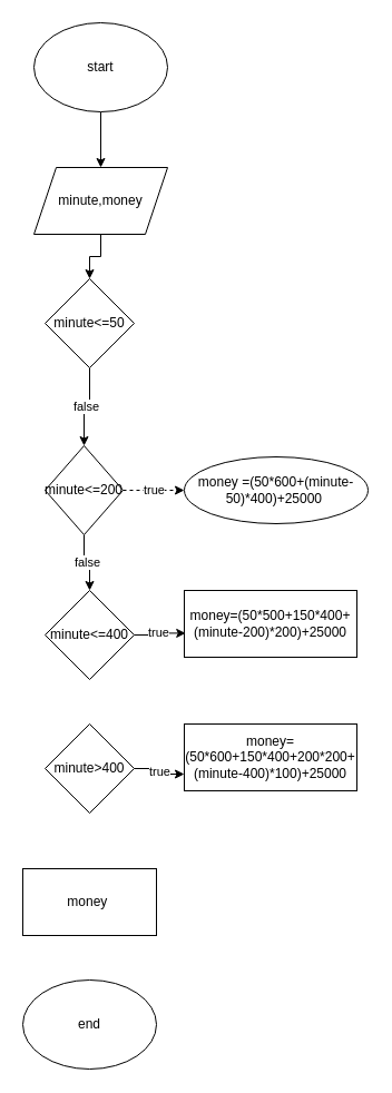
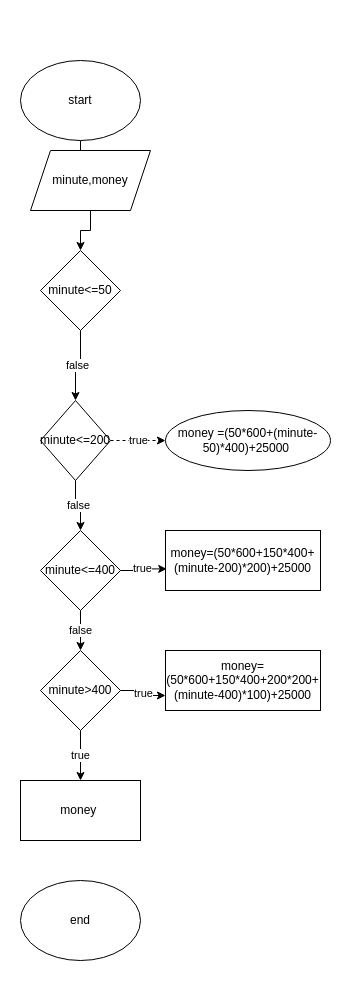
  <mxCell id="0" />
  <mxCell id="1" parent="0" />
  <mxCell id="2" style="edgeStyle=orthogonalEdgeStyle;rounded=0;orthogonalLoop=1;jettySize=auto;html=1;entryX=0.5;entryY=0;entryDx=0;entryDy=0;" parent="1" source="3" target="5" edge="1"><mxGeometry relative="1" as="geometry" /></mxCell>
- <mxCell id="3" value="start" style="ellipse;whiteSpace=wrap;html=1;" parent="1" vertex="1"><mxGeometry x="30" y="20" width="120" height="80" as="geometry" /></mxCell>
+ <mxCell id="3" value="start" style="ellipse;whiteSpace=wrap;html=1;" parent="1" vertex="1"><mxGeometry x="20" y="60" width="120" height="80" as="geometry" /></mxCell>
  <mxCell id="4" style="edgeStyle=orthogonalEdgeStyle;rounded=0;orthogonalLoop=1;jettySize=auto;html=1;" parent="1" source="5" target="7" edge="1"><mxGeometry relative="1" as="geometry" /></mxCell>
  <mxCell id="5" value="minute,money" style="shape=parallelogram;perimeter=parallelogramPerimeter;whiteSpace=wrap;html=1;fixedSize=1;" parent="1" vertex="1"><mxGeometry x="30" y="150" width="120" height="60" as="geometry" /></mxCell>
  <mxCell id="6" value="false" style="edgeStyle=orthogonalEdgeStyle;rounded=0;orthogonalLoop=1;jettySize=auto;html=1;entryX=0.5;entryY=0;entryDx=0;entryDy=0;" parent="1" source="7" target="10" edge="1"><mxGeometry relative="1" as="geometry" /></mxCell>
  <mxCell id="7" value="minute&amp;lt;=50" style="rhombus;whiteSpace=wrap;html=1;" parent="1" vertex="1"><mxGeometry x="40" y="250" width="80" height="80" as="geometry" /></mxCell>
  <mxCell id="8" value="true" style="edgeStyle=orthogonalEdgeStyle;rounded=0;orthogonalLoop=1;jettySize=auto;html=1;entryX=0;entryY=0.5;entryDx=0;entryDy=0;dashed=1;" parent="1" source="10" target="16" edge="1"><mxGeometry relative="1" as="geometry" /></mxCell>
  <mxCell id="9" value="false" style="edgeStyle=orthogonalEdgeStyle;rounded=0;orthogonalLoop=1;jettySize=auto;html=1;entryX=0.5;entryY=0;entryDx=0;entryDy=0;" parent="1" source="10" target="12" edge="1"><mxGeometry relative="1" as="geometry" /></mxCell>
  <mxCell id="10" value="minute&amp;lt;=200" style="rhombus;whiteSpace=wrap;html=1;" parent="1" vertex="1"><mxGeometry x="40" y="400" width="70" height="80" as="geometry" /></mxCell>
+ <mxCell id="11" value="false" style="edgeStyle=orthogonalEdgeStyle;rounded=0;orthogonalLoop=1;jettySize=auto;html=1;entryX=0.5;entryY=0;entryDx=0;entryDy=0;" parent="1" source="12" target="15" edge="1"><mxGeometry relative="1" as="geometry" /></mxCell>
  <mxCell id="12" value="minute&amp;lt;=400" style="rhombus;whiteSpace=wrap;html=1;" parent="1" vertex="1"><mxGeometry x="40" y="530" width="80" height="80" as="geometry" /></mxCell>
  <mxCell id="13" value="true" style="edgeStyle=orthogonalEdgeStyle;rounded=0;orthogonalLoop=1;jettySize=auto;html=1;entryX=0;entryY=0.75;entryDx=0;entryDy=0;" parent="1" source="15" target="18" edge="1"><mxGeometry relative="1" as="geometry" /></mxCell>
+ <mxCell id="14" value="true" style="edgeStyle=orthogonalEdgeStyle;rounded=0;orthogonalLoop=1;jettySize=auto;html=1;entryX=0.5;entryY=0;entryDx=0;entryDy=0;" parent="1" source="15" target="19" edge="1"><mxGeometry relative="1" as="geometry" /></mxCell>
  <mxCell id="15" value="minute&amp;gt;400" style="rhombus;whiteSpace=wrap;html=1;" parent="1" vertex="1"><mxGeometry x="40" y="650" width="80" height="80" as="geometry" /></mxCell>
  <mxCell id="16" value="money =(50*600+(minute-50)*400)+25000&amp;nbsp;" style="ellipse;whiteSpace=wrap;html=1;" parent="1" vertex="1"><mxGeometry x="165" y="410" width="165" height="60" as="geometry" /></mxCell>
- <mxCell id="17" value="money=(50*500+150*400+(minute-200)*200)+25000" style="rounded=0;whiteSpace=wrap;html=1;" parent="1" vertex="1"><mxGeometry x="165" y="530" width="155" height="60" as="geometry" /></mxCell>
+ <mxCell id="17" value="money=(50*600+150*400+(minute-200)*200)+25000" style="rounded=0;whiteSpace=wrap;html=1;" parent="1" vertex="1"><mxGeometry x="165" y="530" width="155" height="60" as="geometry" /></mxCell>
  <mxCell id="18" value="money=(50*600+150*400+200*200+(minute-400)*100)+25000" style="rounded=0;whiteSpace=wrap;html=1;" parent="1" vertex="1"><mxGeometry x="165" y="650" width="155" height="60" as="geometry" /></mxCell>
  <mxCell id="19" value="money&amp;nbsp;" style="rounded=0;whiteSpace=wrap;html=1;" parent="1" vertex="1"><mxGeometry x="20" y="780" width="120" height="60" as="geometry" /></mxCell>
  <mxCell id="20" value="end" style="ellipse;whiteSpace=wrap;html=1;" parent="1" vertex="1"><mxGeometry x="20" y="880" width="120" height="80" as="geometry" /></mxCell>
  <mxCell id="21" value="true" style="edgeStyle=orthogonalEdgeStyle;rounded=0;orthogonalLoop=1;jettySize=auto;html=1;entryX=0.008;entryY=0.64;entryDx=0;entryDy=0;entryPerimeter=0;" parent="1" source="12" target="17" edge="1"><mxGeometry relative="1" as="geometry" /></mxCell>
